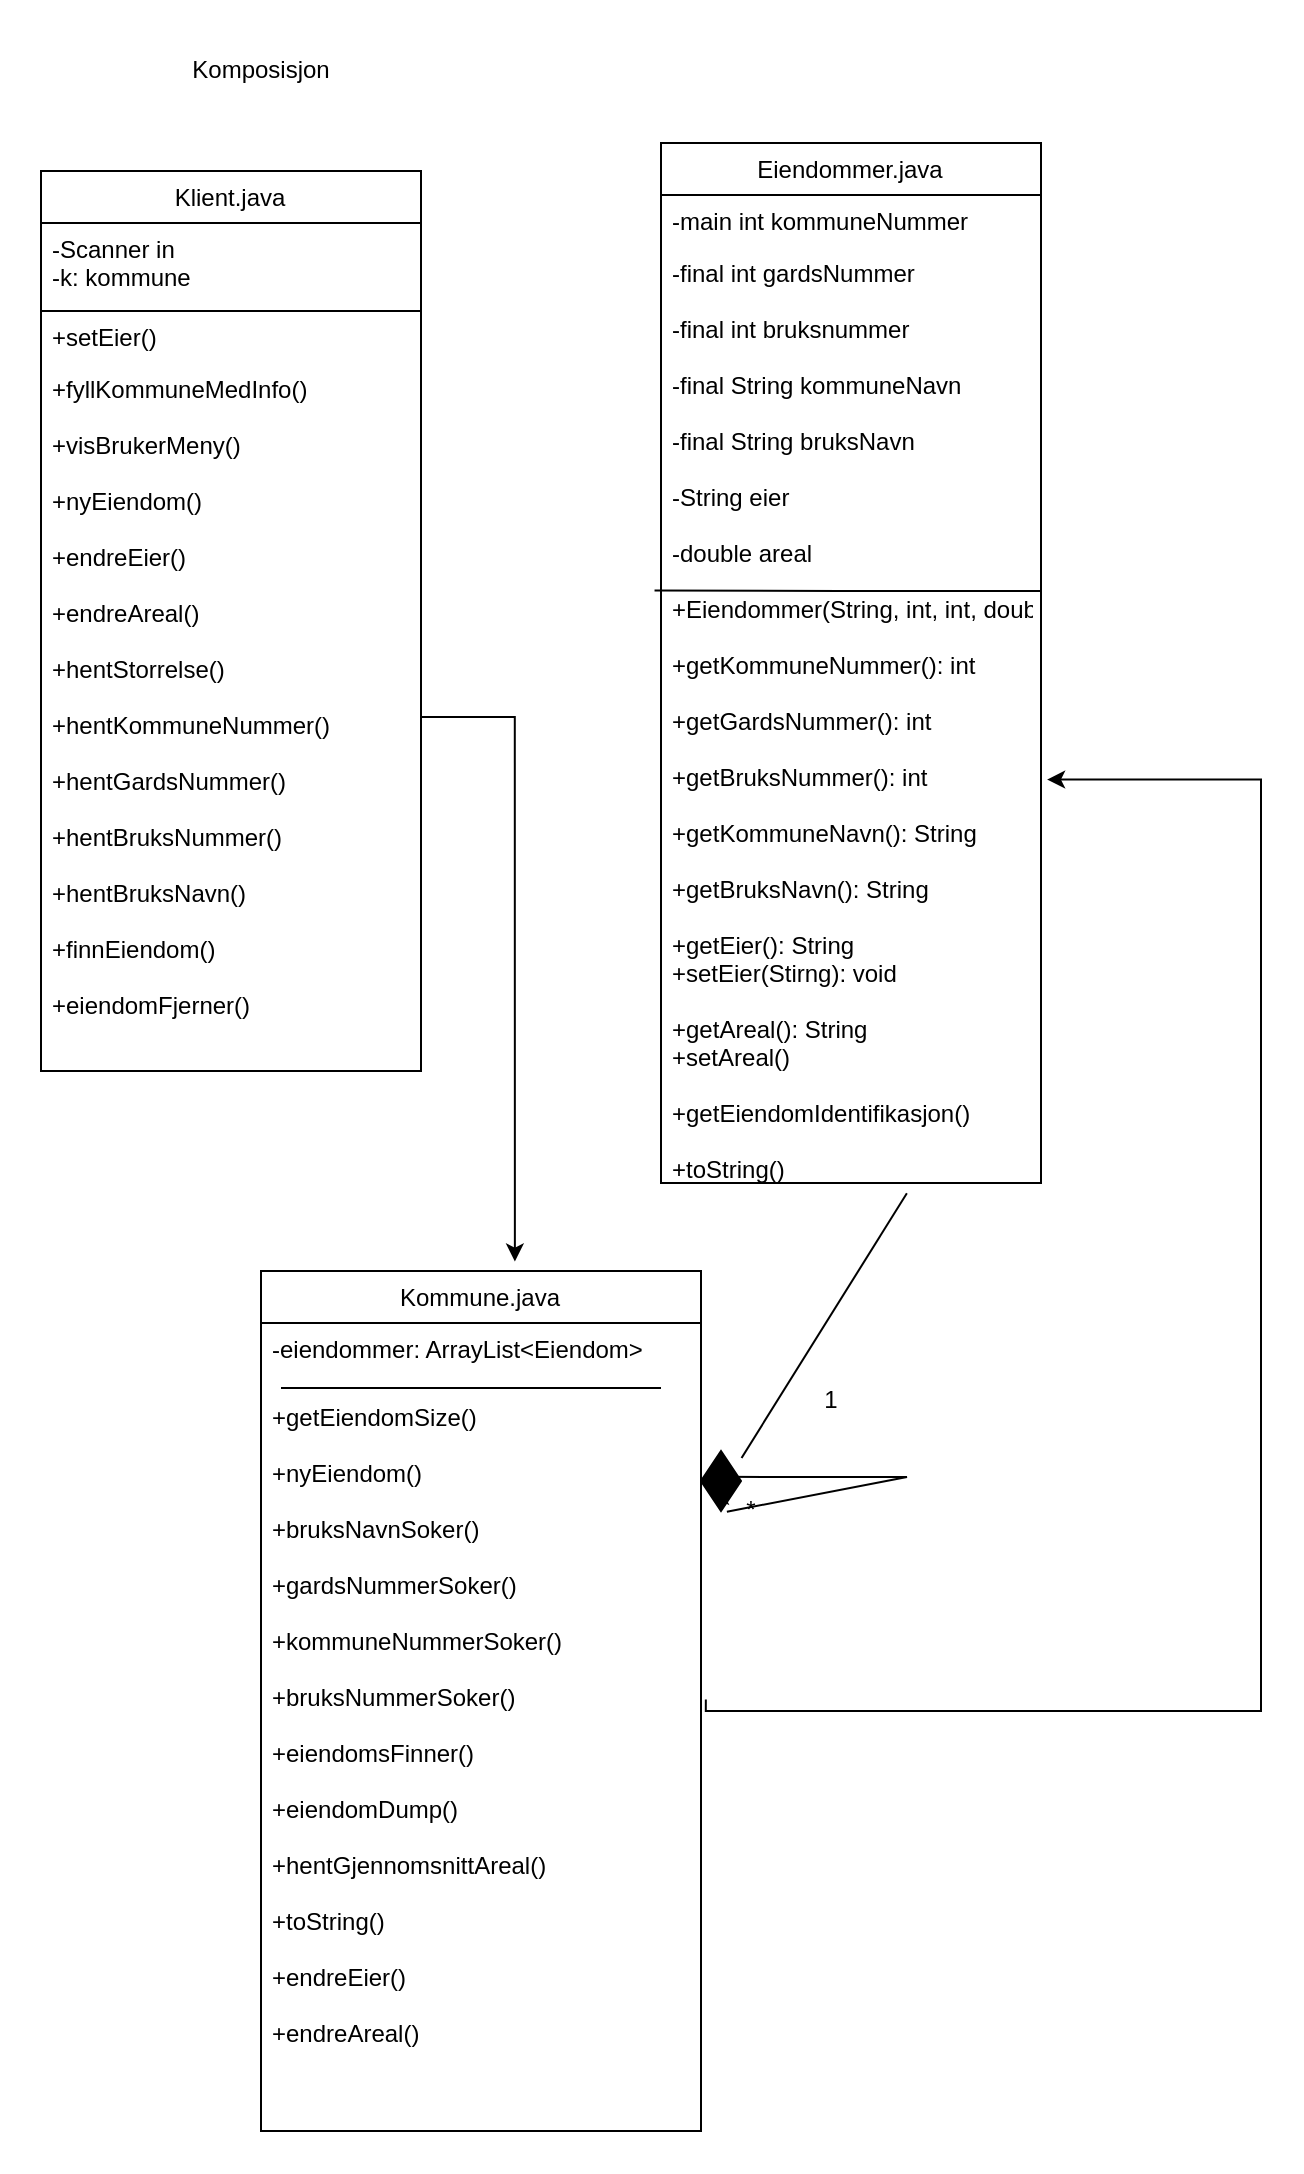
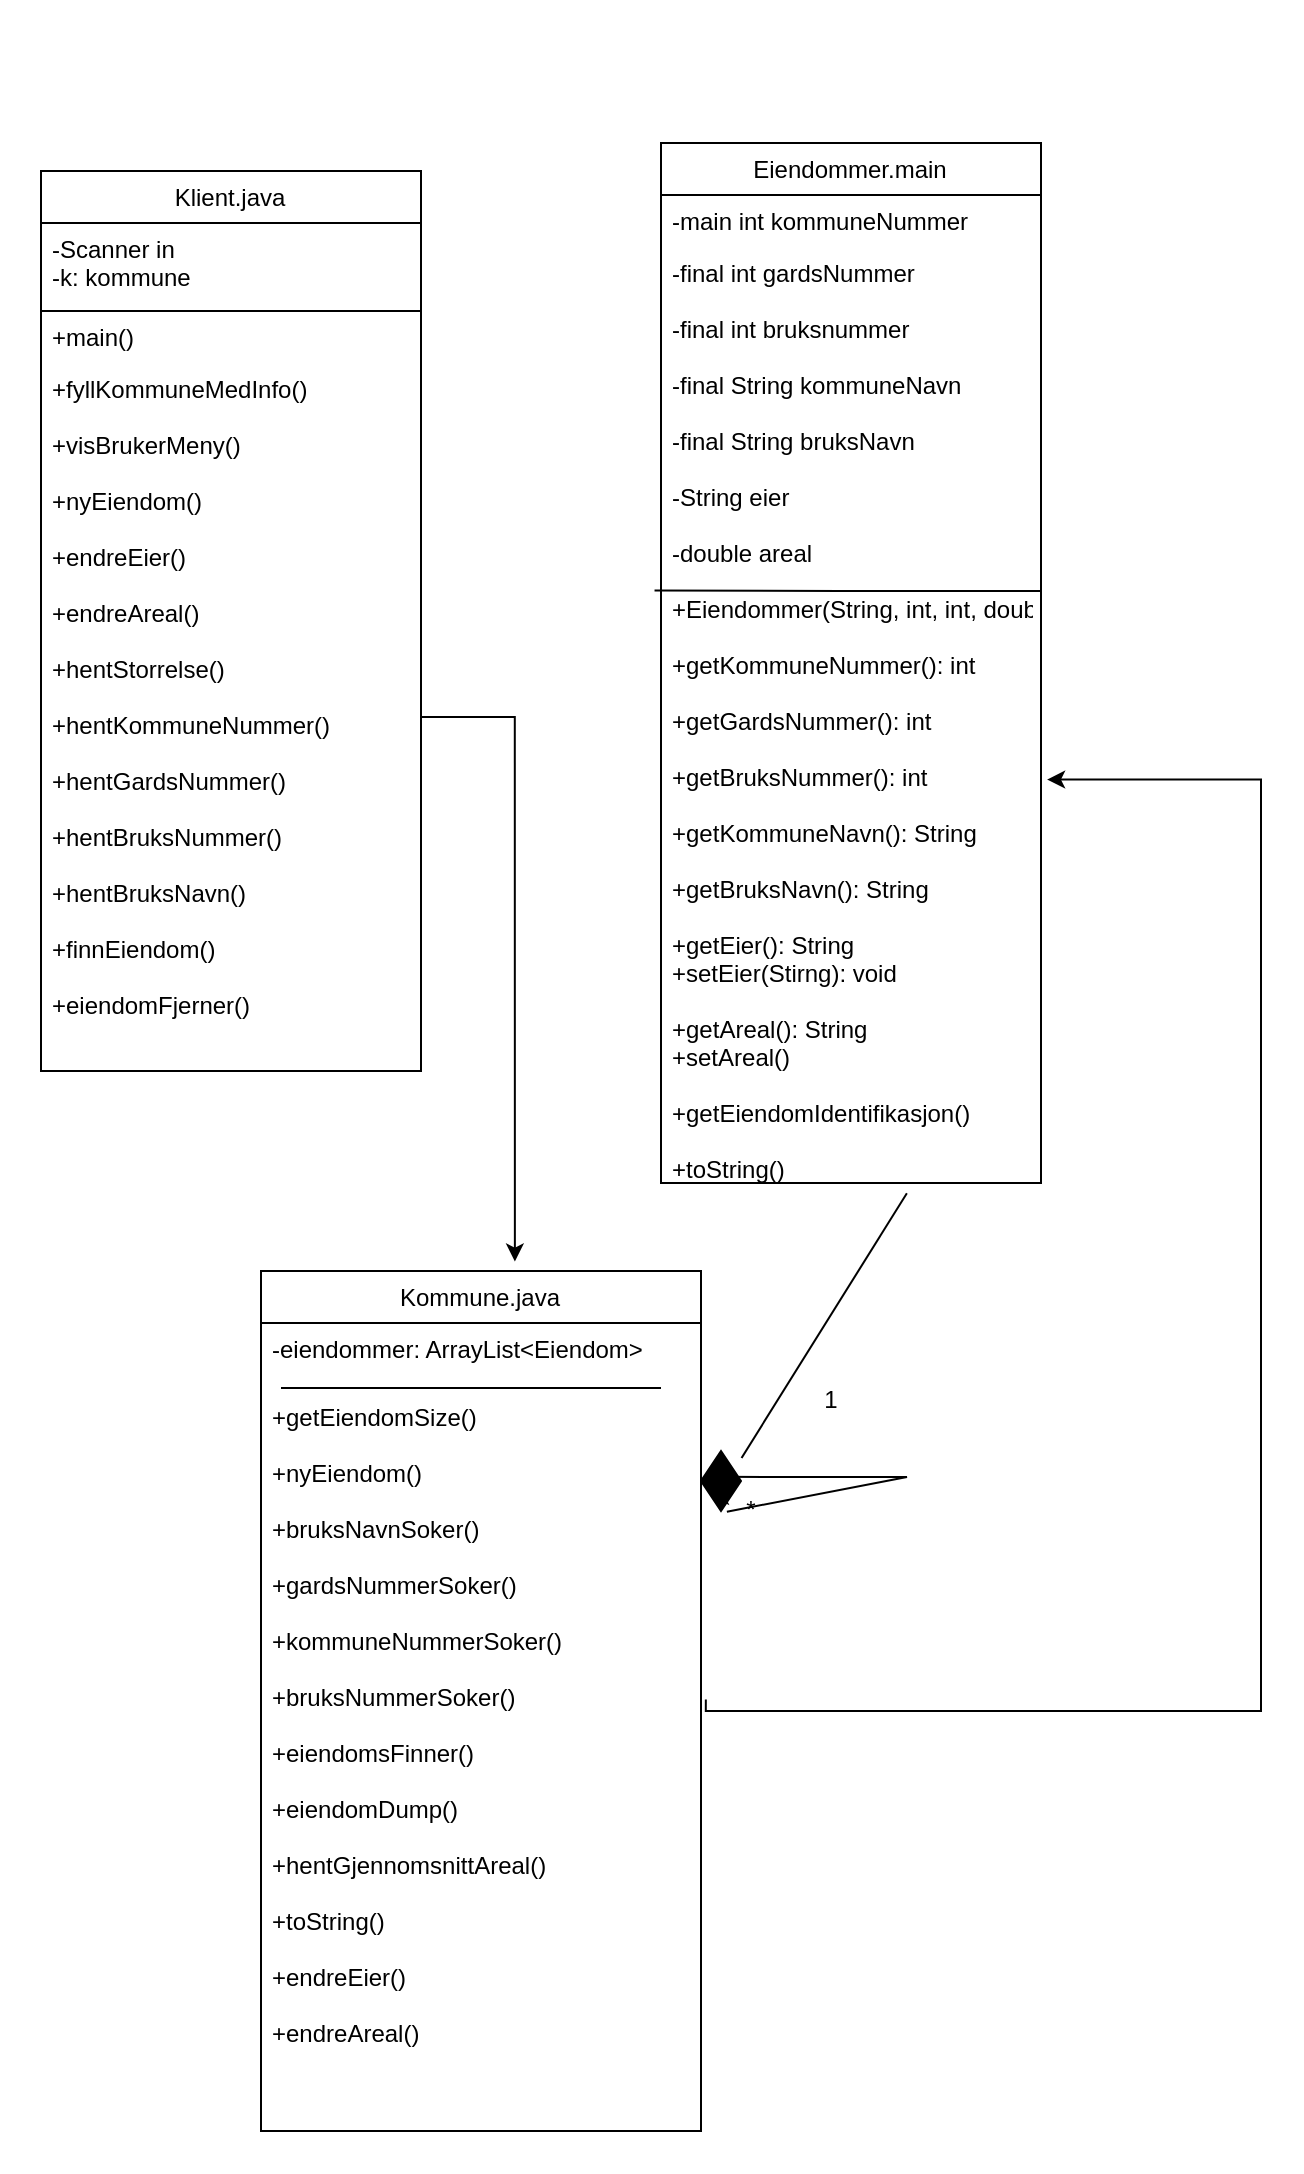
  <mxCell id="0" />
  <mxCell id="1" parent="0" />
  <mxCell id="2" value="Klient.java" style="swimlane;fontStyle=0;childLayout=stackLayout;horizontal=1;startSize=26;fillColor=none;horizontalStack=0;resizeParent=1;resizeParentMax=0;resizeLast=0;collapsible=1;marginBottom=0;" vertex="1" parent="1"><mxGeometry x="20" y="85" width="190" height="450" as="geometry" /></mxCell>
  <mxCell id="3" value="-Scanner in&#10;-k: kommune" style="text;strokeColor=none;fillColor=none;align=left;verticalAlign=top;spacingLeft=4;spacingRight=4;overflow=hidden;rotatable=0;points=[[0,0.5],[1,0.5]];portConstraint=eastwest;" vertex="1" parent="2"><mxGeometry y="26" width="190" height="44" as="geometry" /></mxCell>
- <mxCell id="4" value="+setEier()" style="text;strokeColor=none;fillColor=none;align=left;verticalAlign=top;spacingLeft=4;spacingRight=4;overflow=hidden;rotatable=0;points=[[0,0.5],[1,0.5]];portConstraint=eastwest;" vertex="1" parent="2"><mxGeometry y="70" width="190" height="26" as="geometry" /></mxCell>
+ <mxCell id="4" value="+main()" style="text;strokeColor=none;fillColor=none;align=left;verticalAlign=top;spacingLeft=4;spacingRight=4;overflow=hidden;rotatable=0;points=[[0,0.5],[1,0.5]];portConstraint=eastwest;" vertex="1" parent="2"><mxGeometry y="70" width="190" height="26" as="geometry" /></mxCell>
  <mxCell id="5" value="+fyllKommuneMedInfo()&#10;&#10;+visBrukerMeny()&#10;&#10;+nyEiendom()&#10;&#10;+endreEier()&#10;&#10;+endreAreal()&#10;&#10;+hentStorrelse()&#10;&#10;+hentKommuneNummer()&#10;&#10;+hentGardsNummer()&#10;&#10;+hentBruksNummer()&#10;&#10;+hentBruksNavn()&#10;&#10;+finnEiendom()&#10;&#10;+eiendomFjerner()" style="text;strokeColor=none;fillColor=none;align=left;verticalAlign=top;spacingLeft=4;spacingRight=4;overflow=hidden;rotatable=0;points=[[0,0.5],[1,0.5]];portConstraint=eastwest;" vertex="1" parent="2"><mxGeometry y="96" width="190" height="354" as="geometry" /></mxCell>
  <mxCell id="6" value="" style="endArrow=none;html=1;rounded=0;exitX=0;exitY=0;exitDx=0;exitDy=0;exitPerimeter=0;" edge="1" parent="1" source="4"><mxGeometry width="50" height="50" relative="1" as="geometry"><mxPoint x="350" y="205" as="sourcePoint" /><mxPoint x="210" y="155" as="targetPoint" /></mxGeometry></mxCell>
- <mxCell id="7" value="Eiendommer.java" style="swimlane;fontStyle=0;childLayout=stackLayout;horizontal=1;startSize=26;fillColor=none;horizontalStack=0;resizeParent=1;resizeParentMax=0;resizeLast=0;collapsible=1;marginBottom=0;" vertex="1" parent="1"><mxGeometry x="330" y="71" width="190" height="520" as="geometry" /></mxCell>
+ <mxCell id="7" value="Eiendommer.main" style="swimlane;fontStyle=0;childLayout=stackLayout;horizontal=1;startSize=26;fillColor=none;horizontalStack=0;resizeParent=1;resizeParentMax=0;resizeLast=0;collapsible=1;marginBottom=0;" vertex="1" parent="1"><mxGeometry x="330" y="71" width="190" height="520" as="geometry" /></mxCell>
  <mxCell id="8" value="-main int kommuneNummer" style="text;strokeColor=none;fillColor=none;align=left;verticalAlign=top;spacingLeft=4;spacingRight=4;overflow=hidden;rotatable=0;points=[[0,0.5],[1,0.5]];portConstraint=eastwest;" vertex="1" parent="7"><mxGeometry y="26" width="190" height="26" as="geometry" /></mxCell>
  <mxCell id="9" value="" style="endArrow=none;html=1;rounded=0;exitX=-0.017;exitY=0.367;exitDx=0;exitDy=0;exitPerimeter=0;" edge="1" parent="7" source="10"><mxGeometry width="50" height="50" relative="1" as="geometry"><mxPoint x="20" y="214" as="sourcePoint" /><mxPoint x="190" y="224" as="targetPoint" /><Array as="points"><mxPoint x="90" y="224" /></Array></mxGeometry></mxCell>
  <mxCell id="10" value="-final int gardsNummer&#10;&#10;-final int bruksnummer&#10;&#10;-final String kommuneNavn&#10;&#10;-final String bruksNavn&#10;&#10;-String eier&#10;&#10;-double areal&#10;&#10;+Eiendommer(String, int, int, double)&#10;&#10;+getKommuneNummer(): int&#10;&#10;+getGardsNummer(): int&#10;&#10;+getBruksNummer(): int&#10;&#10;+getKommuneNavn(): String&#10;&#10;+getBruksNavn(): String&#10;&#10;+getEier(): String&#10;+setEier(Stirng): void&#10;&#10;+getAreal(): String &#10;+setAreal()&#10;&#10;+getEiendomIdentifikasjon()&#10;&#10;+toString()&#10;&#10;&#10;" style="text;strokeColor=none;fillColor=none;align=left;verticalAlign=top;spacingLeft=4;spacingRight=4;overflow=hidden;rotatable=0;points=[[0,0.5],[1,0.5]];portConstraint=eastwest;" vertex="1" parent="7"><mxGeometry y="52" width="190" height="468" as="geometry" /></mxCell>
  <mxCell id="11" value="Kommune.java" style="swimlane;fontStyle=0;childLayout=stackLayout;horizontal=1;startSize=26;fillColor=none;horizontalStack=0;resizeParent=1;resizeParentMax=0;resizeLast=0;collapsible=1;marginBottom=0;" vertex="1" parent="1"><mxGeometry x="130" y="635" width="220" height="430" as="geometry" /></mxCell>
  <mxCell id="12" value="-eiendommer: ArrayList&lt;Eiendom&gt;&#10;&#10;" style="text;strokeColor=none;fillColor=none;align=left;verticalAlign=top;spacingLeft=4;spacingRight=4;overflow=hidden;rotatable=0;points=[[0,0.5],[1,0.5]];portConstraint=eastwest;" vertex="1" parent="11"><mxGeometry y="26" width="220" height="34" as="geometry" /></mxCell>
  <mxCell id="13" value="" style="endArrow=none;html=1;rounded=0;exitX=0;exitY=0;exitDx=0;exitDy=0;exitPerimeter=0;" edge="1" parent="11"><mxGeometry width="50" height="50" relative="1" as="geometry"><mxPoint x="10" y="58.46" as="sourcePoint" /><mxPoint x="200" y="58.46" as="targetPoint" /></mxGeometry></mxCell>
  <mxCell id="14" value="+getEiendomSize()&#10;&#10;+nyEiendom()&#10;&#10;+bruksNavnSoker()&#10;&#10;+gardsNummerSoker()&#10;&#10;+kommuneNummerSoker()&#10;&#10;+bruksNummerSoker()&#10;&#10;+eiendomsFinner()&#10;&#10;+eiendomDump()&#10;&#10;+hentGjennomsnittAreal()&#10;&#10;+toString()&#10;&#10;+endreEier()&#10;&#10;+endreAreal()&#10;&#10;" style="text;strokeColor=none;fillColor=none;align=left;verticalAlign=top;spacingLeft=4;spacingRight=4;overflow=hidden;rotatable=0;points=[[0,0.5],[1,0.5]];portConstraint=eastwest;" vertex="1" parent="11"><mxGeometry y="60" width="220" height="370" as="geometry" /></mxCell>
  <mxCell id="15" style="edgeStyle=orthogonalEdgeStyle;rounded=0;orthogonalLoop=1;jettySize=auto;html=1;entryX=0.577;entryY=-0.011;entryDx=0;entryDy=0;entryPerimeter=0;" edge="1" parent="1" source="5" target="11"><mxGeometry relative="1" as="geometry" /></mxCell>
  <mxCell id="16" value="" style="endArrow=classic;html=1;rounded=0;entryX=1.014;entryY=0.116;entryDx=0;entryDy=0;entryPerimeter=0;exitX=0.647;exitY=1.011;exitDx=0;exitDy=0;exitPerimeter=0;startArrow=none;" edge="1" parent="1" source="22" target="14"><mxGeometry width="50" height="50" relative="1" as="geometry"><mxPoint x="430" y="725" as="sourcePoint" /><mxPoint x="480" y="675" as="targetPoint" /><Array as="points"><mxPoint x="453" y="738" /></Array></mxGeometry></mxCell>
  <mxCell id="17" value="1" style="text;html=1;align=center;verticalAlign=middle;resizable=0;points=[];autosize=1;strokeColor=none;fillColor=none;" vertex="1" parent="1"><mxGeometry x="400" y="685" width="30" height="30" as="geometry" /></mxCell>
  <mxCell id="18" value="*" style="text;html=1;align=center;verticalAlign=middle;resizable=0;points=[];autosize=1;strokeColor=none;fillColor=none;" vertex="1" parent="1"><mxGeometry x="360" y="740" width="30" height="30" as="geometry" /></mxCell>
- <mxCell id="19" value="Komposisjon" style="text;html=1;align=center;verticalAlign=middle;resizable=0;points=[];autosize=1;strokeColor=none;fillColor=none;" vertex="1" parent="1"><mxGeometry x="85" y="20" width="90" height="30" as="geometry" /></mxCell>
  <mxCell id="20" style="edgeStyle=orthogonalEdgeStyle;rounded=0;orthogonalLoop=1;jettySize=auto;html=1;entryX=1.016;entryY=0.569;entryDx=0;entryDy=0;entryPerimeter=0;exitX=1.011;exitY=0.417;exitDx=0;exitDy=0;exitPerimeter=0;" edge="1" parent="1" source="14" target="10"><mxGeometry relative="1" as="geometry"><Array as="points"><mxPoint x="352" y="855" /><mxPoint x="630" y="855" /><mxPoint x="630" y="389" /></Array></mxGeometry></mxCell>
  <mxCell id="21" style="edgeStyle=orthogonalEdgeStyle;rounded=0;orthogonalLoop=1;jettySize=auto;html=1;exitX=1;exitY=1;exitDx=0;exitDy=0;entryX=0;entryY=1;entryDx=0;entryDy=0;" edge="1" parent="1" source="22" target="22"><mxGeometry relative="1" as="geometry" /></mxCell>
  <mxCell id="22" value="" style="rhombus;whiteSpace=wrap;html=1;fillColor=#000000;" vertex="1" parent="1"><mxGeometry x="350" y="725" width="20" height="30" as="geometry" /></mxCell>
  <mxCell id="23" value="" style="endArrow=none;html=1;rounded=0;entryX=1.014;entryY=0.116;entryDx=0;entryDy=0;entryPerimeter=0;exitX=0.647;exitY=1.011;exitDx=0;exitDy=0;exitPerimeter=0;" edge="1" parent="1" source="10" target="22"><mxGeometry width="50" height="50" relative="1" as="geometry"><mxPoint x="452.93" y="596.148" as="sourcePoint" /><mxPoint x="353.08" y="737.92" as="targetPoint" /><Array as="points" /></mxGeometry></mxCell>
